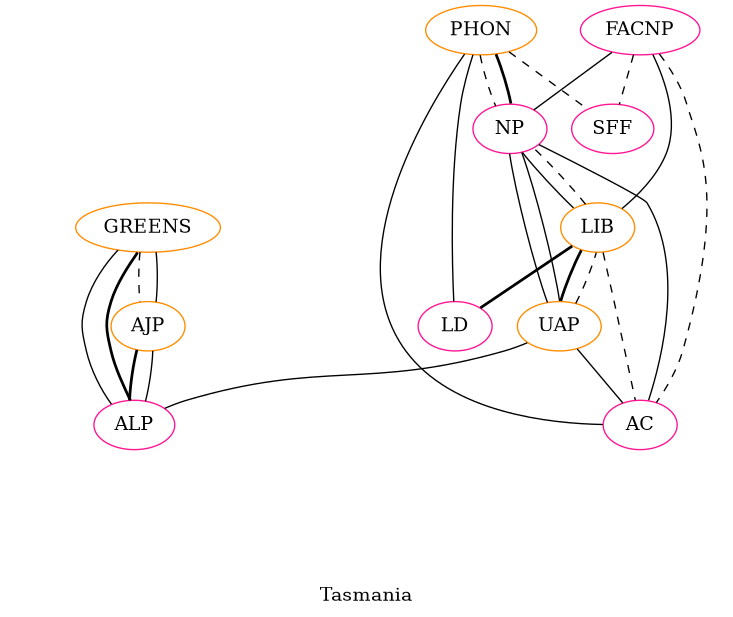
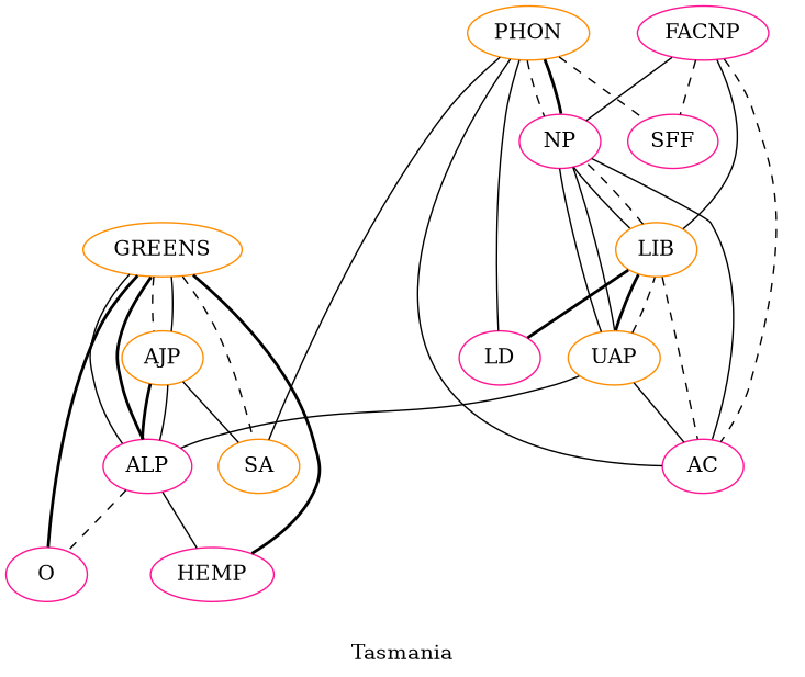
  graph {
    label=Tasmania
    node [color=deeppink]
    edge [style=solid]
    GREENS [color=darkorange]
+   O
    AJP [color=darkorange]
+   HEMP
    ALP
+   SA [color=darkorange]
    LIB [color=darkorange]
    NP
    PHON [color=darkorange]
    UAP [color=darkorange]
    AC
    LD
    SFF
    FACNP
+   GREENS -- O [style=bold]
    GREENS -- AJP [style=dashed]
+   GREENS -- HEMP [style=bold]
    GREENS -- ALP
+   GREENS -- SA [style=dashed]
    AJP -- GREENS
    AJP -- ALP [style=bold]
+   AJP -- SA
    ALP -- GREENS [style=bold]
+   ALP -- O [style=dashed]
    ALP -- AJP
+   ALP -- HEMP
    LIB -- NP [style=dashed]
    LIB -- UAP [style=bold]
    LIB -- AC [style=dashed]
    LIB -- LD [style=bold]
    NP -- LIB
    NP -- PHON [style=bold]
    NP -- UAP
    NP -- AC
+   PHON -- SA
    PHON -- NP [style=dashed]
    PHON -- AC
    PHON -- LD
    PHON -- SFF [style=dashed]
    UAP -- ALP
    UAP -- LIB [style=dashed]
    UAP -- NP
    UAP -- AC
    FACNP -- LIB
    FACNP -- NP
    FACNP -- AC [style=dashed]
    FACNP -- SFF [style=dashed]
  }
